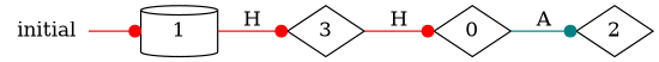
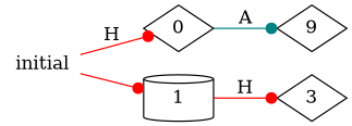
  digraph {
    rankdir=LR
    node [shape=diamond]
    edge [arrowhead=dot color=red]
    0
-   2
+   2 [label=9]
    1 [shape=cylinder]
    3
    initial [shape=plaintext]
    0 -> 2 [color=teal label=A]
    1 -> 3 [label=H]
-   3 -> 0 [label=H]
+   initial -> 0 [label=H]
    initial -> 1
  }
